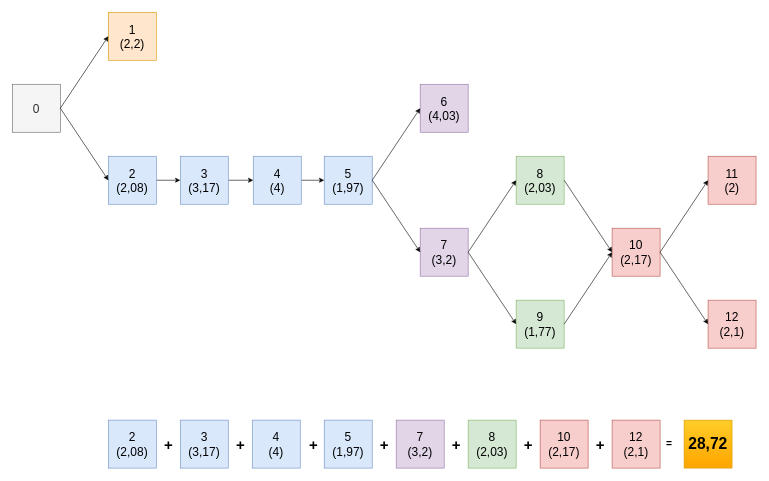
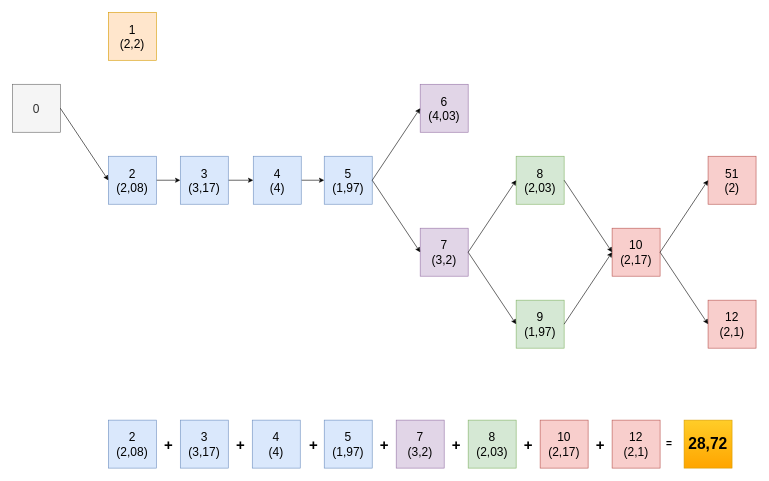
  <mxCell id="0" />
  <mxCell id="1" parent="0" />
  <mxCell id="2" style="edgeStyle=orthogonalEdgeStyle;rounded=0;orthogonalLoop=1;jettySize=auto;html=1;exitX=1;exitY=0.5;exitDx=0;exitDy=0;entryX=0;entryY=0.5;entryDx=0;entryDy=0;" parent="1" source="3" target="10" edge="1"><mxGeometry relative="1" as="geometry" /></mxCell>
  <mxCell id="3" value="&lt;font style=&quot;font-size: 20px;&quot;&gt;3&lt;br&gt;(3,17)&lt;/font&gt;" style="rounded=0;whiteSpace=wrap;html=1;fillColor=#dae8fc;strokeColor=#6c8ebf;" parent="1" vertex="1"><mxGeometry x="300" y="260" width="80" height="80" as="geometry" /></mxCell>
  <mxCell id="4" style="edgeStyle=orthogonalEdgeStyle;rounded=0;orthogonalLoop=1;jettySize=auto;html=1;exitX=1;exitY=0.5;exitDx=0;exitDy=0;entryX=0;entryY=0.5;entryDx=0;entryDy=0;" parent="1" source="5" target="3" edge="1"><mxGeometry relative="1" as="geometry" /></mxCell>
  <mxCell id="5" value="&lt;font style=&quot;font-size: 20px;&quot;&gt;2&lt;br&gt;(2,08)&lt;/font&gt;" style="rounded=0;whiteSpace=wrap;html=1;fillColor=#dae8fc;strokeColor=#6c8ebf;" parent="1" vertex="1"><mxGeometry x="180" y="260" width="80" height="80" as="geometry" /></mxCell>
  <mxCell id="6" value="&lt;font style=&quot;font-size: 20px;&quot;&gt;1&lt;br&gt;(2,2)&lt;br&gt;&lt;/font&gt;" style="rounded=0;whiteSpace=wrap;html=1;fillColor=#ffe6cc;strokeColor=#d79b00;" parent="1" vertex="1"><mxGeometry x="180" y="20" width="80" height="80" as="geometry" /></mxCell>
  <mxCell id="7" value="&lt;font style=&quot;font-size: 20px;&quot;&gt;6&lt;br&gt;(4,03)&lt;/font&gt;" style="rounded=0;whiteSpace=wrap;html=1;fillColor=#e1d5e7;strokeColor=#9673a6;" parent="1" vertex="1"><mxGeometry x="700" y="140" width="80" height="80" as="geometry" /></mxCell>
  <mxCell id="8" value="&lt;font style=&quot;font-size: 20px;&quot;&gt;0&lt;/font&gt;" style="rounded=0;whiteSpace=wrap;html=1;fillColor=#f5f5f5;fontColor=#333333;strokeColor=#666666;" parent="1" vertex="1"><mxGeometry x="20" y="140" width="80" height="80" as="geometry" /></mxCell>
  <mxCell id="9" style="edgeStyle=orthogonalEdgeStyle;rounded=0;orthogonalLoop=1;jettySize=auto;html=1;exitX=1;exitY=0.5;exitDx=0;exitDy=0;entryX=0;entryY=0.5;entryDx=0;entryDy=0;" parent="1" source="10" target="11" edge="1"><mxGeometry relative="1" as="geometry" /></mxCell>
  <mxCell id="10" value="&lt;font style=&quot;font-size: 20px;&quot;&gt;4&lt;br&gt;(4)&lt;/font&gt;" style="rounded=0;whiteSpace=wrap;html=1;fillColor=#dae8fc;strokeColor=#6c8ebf;" parent="1" vertex="1"><mxGeometry x="421.67" y="260" width="80" height="80" as="geometry" /></mxCell>
  <mxCell id="11" value="&lt;font style=&quot;font-size: 20px;&quot;&gt;5&lt;br&gt;(1,97)&lt;/font&gt;" style="rounded=0;whiteSpace=wrap;html=1;fillColor=#dae8fc;strokeColor=#6c8ebf;" parent="1" vertex="1"><mxGeometry x="540" y="260" width="80" height="80" as="geometry" /></mxCell>
  <mxCell id="12" value="&lt;font style=&quot;font-size: 20px;&quot;&gt;7&lt;br&gt;(3,2)&lt;/font&gt;" style="rounded=0;whiteSpace=wrap;html=1;fillColor=#e1d5e7;strokeColor=#9673a6;" parent="1" vertex="1"><mxGeometry x="700" y="380" width="80" height="80" as="geometry" /></mxCell>
  <mxCell id="13" value="&lt;font style=&quot;font-size: 20px;&quot;&gt;8&lt;br&gt;(2,03)&lt;/font&gt;" style="rounded=0;whiteSpace=wrap;html=1;fillColor=#d5e8d4;strokeColor=#82b366;" parent="1" vertex="1"><mxGeometry x="860" y="260" width="80" height="80" as="geometry" /></mxCell>
  <mxCell id="14" value="&lt;font style=&quot;font-size: 20px;&quot;&gt;10&lt;br&gt;(2,17)&lt;/font&gt;" style="rounded=0;whiteSpace=wrap;html=1;fillColor=#f8cecc;strokeColor=#b85450;" parent="1" vertex="1"><mxGeometry x="1020" y="380" width="80" height="80" as="geometry" /></mxCell>
- <mxCell id="15" value="&lt;font style=&quot;font-size: 20px;&quot;&gt;9&lt;br&gt;(1,77)&lt;/font&gt;" style="rounded=0;whiteSpace=wrap;html=1;fillColor=#d5e8d4;strokeColor=#82b366;" parent="1" vertex="1"><mxGeometry x="860" y="500" width="80" height="80" as="geometry" /></mxCell>
+ <mxCell id="15" value="&lt;font style=&quot;font-size: 20px;&quot;&gt;9&lt;br&gt;(1,97)&lt;/font&gt;" style="rounded=0;whiteSpace=wrap;html=1;fillColor=#d5e8d4;strokeColor=#82b366;" parent="1" vertex="1"><mxGeometry x="860" y="500" width="80" height="80" as="geometry" /></mxCell>
  <mxCell id="16" value="&lt;font style=&quot;font-size: 20px;&quot;&gt;12&lt;br&gt;(2,1)&lt;/font&gt;" style="rounded=0;whiteSpace=wrap;html=1;fillColor=#f8cecc;strokeColor=#b85450;" parent="1" vertex="1"><mxGeometry x="1180" y="500" width="80" height="80" as="geometry" /></mxCell>
- <mxCell id="17" value="&lt;font style=&quot;font-size: 20px;&quot;&gt;11&lt;br&gt;(2)&lt;/font&gt;" style="rounded=0;whiteSpace=wrap;html=1;fillColor=#f8cecc;strokeColor=#b85450;" parent="1" vertex="1"><mxGeometry x="1180" y="260" width="80" height="80" as="geometry" /></mxCell>
- <mxCell id="18" value="" style="endArrow=classic;html=1;rounded=0;entryX=0;entryY=0.5;entryDx=0;entryDy=0;exitX=1;exitY=0.5;exitDx=0;exitDy=0;" parent="1" source="8" target="6" edge="1"><mxGeometry width="50" height="50" relative="1" as="geometry"><mxPoint x="140" y="180" as="sourcePoint" /><mxPoint x="190" y="130" as="targetPoint" /></mxGeometry></mxCell>
+ <mxCell id="17" value="&lt;font style=&quot;font-size: 20px;&quot;&gt;51&lt;br&gt;(2)&lt;/font&gt;" style="rounded=0;whiteSpace=wrap;html=1;fillColor=#f8cecc;strokeColor=#b85450;" parent="1" vertex="1"><mxGeometry x="1180" y="260" width="80" height="80" as="geometry" /></mxCell>
  <mxCell id="19" value="" style="endArrow=classic;html=1;rounded=0;entryX=0;entryY=0.5;entryDx=0;entryDy=0;" parent="1" target="5" edge="1"><mxGeometry width="50" height="50" relative="1" as="geometry"><mxPoint x="100" y="180" as="sourcePoint" /><mxPoint x="190" y="70" as="targetPoint" /></mxGeometry></mxCell>
  <mxCell id="20" value="" style="endArrow=classic;html=1;rounded=0;entryX=0;entryY=0.5;entryDx=0;entryDy=0;" parent="1" target="7" edge="1"><mxGeometry width="50" height="50" relative="1" as="geometry"><mxPoint x="620" y="300" as="sourcePoint" /><mxPoint x="670" y="250" as="targetPoint" /></mxGeometry></mxCell>
  <mxCell id="21" value="" style="endArrow=classic;html=1;rounded=0;entryX=0;entryY=0.5;entryDx=0;entryDy=0;" parent="1" target="12" edge="1"><mxGeometry width="50" height="50" relative="1" as="geometry"><mxPoint x="620" y="300" as="sourcePoint" /><mxPoint x="710" y="190" as="targetPoint" /></mxGeometry></mxCell>
  <mxCell id="22" value="" style="endArrow=classic;html=1;rounded=0;entryX=0;entryY=0.5;entryDx=0;entryDy=0;exitX=1;exitY=0.5;exitDx=0;exitDy=0;" parent="1" source="13" target="14" edge="1"><mxGeometry width="50" height="50" relative="1" as="geometry"><mxPoint x="930" y="280" as="sourcePoint" /><mxPoint x="980" y="230" as="targetPoint" /></mxGeometry></mxCell>
  <mxCell id="23" value="" style="endArrow=classic;html=1;rounded=0;entryX=0;entryY=0.5;entryDx=0;entryDy=0;exitX=1;exitY=0.5;exitDx=0;exitDy=0;" parent="1" source="15" target="14" edge="1"><mxGeometry width="50" height="50" relative="1" as="geometry"><mxPoint x="930" y="520" as="sourcePoint" /><mxPoint x="980" y="470" as="targetPoint" /></mxGeometry></mxCell>
  <mxCell id="24" value="" style="endArrow=classic;html=1;rounded=0;entryX=0;entryY=0.5;entryDx=0;entryDy=0;exitX=1;exitY=0.5;exitDx=0;exitDy=0;" parent="1" source="14" target="17" edge="1"><mxGeometry width="50" height="50" relative="1" as="geometry"><mxPoint x="1090" y="400" as="sourcePoint" /><mxPoint x="1140" y="350" as="targetPoint" /></mxGeometry></mxCell>
  <mxCell id="25" value="" style="endArrow=classic;html=1;rounded=0;entryX=0;entryY=0.5;entryDx=0;entryDy=0;exitX=1;exitY=0.5;exitDx=0;exitDy=0;" parent="1" source="14" target="16" edge="1"><mxGeometry width="50" height="50" relative="1" as="geometry"><mxPoint x="1090" y="400" as="sourcePoint" /><mxPoint x="1140" y="350" as="targetPoint" /></mxGeometry></mxCell>
  <mxCell id="26" value="" style="endArrow=classic;html=1;rounded=0;exitX=1;exitY=0.5;exitDx=0;exitDy=0;entryX=0;entryY=0.5;entryDx=0;entryDy=0;" parent="1" source="12" target="13" edge="1"><mxGeometry width="50" height="50" relative="1" as="geometry"><mxPoint x="670" y="470" as="sourcePoint" /><mxPoint x="750" y="320" as="targetPoint" /></mxGeometry></mxCell>
  <mxCell id="27" value="" style="endArrow=classic;html=1;rounded=0;exitX=1;exitY=0.5;exitDx=0;exitDy=0;entryX=0;entryY=0.5;entryDx=0;entryDy=0;" parent="1" source="12" target="15" edge="1"><mxGeometry width="50" height="50" relative="1" as="geometry"><mxPoint x="790" y="430" as="sourcePoint" /><mxPoint x="870" y="310" as="targetPoint" /></mxGeometry></mxCell>
  <mxCell id="28" value="&lt;font style=&quot;font-size: 20px;&quot;&gt;2&lt;br&gt;(2,08)&lt;/font&gt;" style="rounded=0;whiteSpace=wrap;html=1;fillColor=#dae8fc;strokeColor=#6c8ebf;" vertex="1" parent="1"><mxGeometry x="180" y="700" width="80" height="80" as="geometry" /></mxCell>
  <mxCell id="29" value="&lt;font style=&quot;font-size: 20px;&quot;&gt;3&lt;br&gt;(3,17)&lt;/font&gt;" style="rounded=0;whiteSpace=wrap;html=1;fillColor=#dae8fc;strokeColor=#6c8ebf;" vertex="1" parent="1"><mxGeometry x="300" y="700" width="80" height="80" as="geometry" /></mxCell>
  <mxCell id="30" value="&lt;font style=&quot;font-size: 20px;&quot;&gt;4&lt;br&gt;(4)&lt;/font&gt;" style="rounded=0;whiteSpace=wrap;html=1;fillColor=#dae8fc;strokeColor=#6c8ebf;" vertex="1" parent="1"><mxGeometry x="420" y="700" width="80" height="80" as="geometry" /></mxCell>
  <mxCell id="31" value="&lt;font style=&quot;font-size: 20px;&quot;&gt;5&lt;br&gt;(1,97)&lt;/font&gt;" style="rounded=0;whiteSpace=wrap;html=1;fillColor=#dae8fc;strokeColor=#6c8ebf;" vertex="1" parent="1"><mxGeometry x="540" y="700" width="80" height="80" as="geometry" /></mxCell>
  <mxCell id="32" value="&lt;font style=&quot;font-size: 20px;&quot;&gt;7&lt;br&gt;(3,2)&lt;/font&gt;" style="rounded=0;whiteSpace=wrap;html=1;fillColor=#e1d5e7;strokeColor=#9673a6;" vertex="1" parent="1"><mxGeometry x="660" y="700" width="80" height="80" as="geometry" /></mxCell>
  <mxCell id="33" value="&lt;font style=&quot;font-size: 20px;&quot;&gt;8&lt;br&gt;(2,03)&lt;/font&gt;" style="rounded=0;whiteSpace=wrap;html=1;fillColor=#d5e8d4;strokeColor=#82b366;" vertex="1" parent="1"><mxGeometry x="780" y="700" width="80" height="80" as="geometry" /></mxCell>
  <mxCell id="34" value="&lt;font style=&quot;font-size: 20px;&quot;&gt;10&lt;br&gt;(2,17)&lt;/font&gt;" style="rounded=0;whiteSpace=wrap;html=1;fillColor=#f8cecc;strokeColor=#b85450;" vertex="1" parent="1"><mxGeometry x="900" y="700" width="80" height="80" as="geometry" /></mxCell>
  <mxCell id="35" value="&lt;font style=&quot;font-size: 20px;&quot;&gt;12&lt;br&gt;(2,1)&lt;/font&gt;" style="rounded=0;whiteSpace=wrap;html=1;fillColor=#f8cecc;strokeColor=#b85450;" vertex="1" parent="1"><mxGeometry x="1020" y="700" width="80" height="80" as="geometry" /></mxCell>
  <mxCell id="36" value="&lt;font style=&quot;font-size: 25px;&quot;&gt;&lt;b&gt;+&lt;/b&gt;&lt;/font&gt;" style="text;html=1;align=center;verticalAlign=middle;resizable=0;points=[];autosize=1;strokeColor=none;fillColor=none;" vertex="1" parent="1"><mxGeometry x="260" y="720" width="40" height="40" as="geometry" /></mxCell>
  <mxCell id="37" value="&lt;font style=&quot;font-size: 25px;&quot;&gt;&lt;b&gt;+&lt;/b&gt;&lt;/font&gt;" style="text;html=1;align=center;verticalAlign=middle;resizable=0;points=[];autosize=1;strokeColor=none;fillColor=none;" vertex="1" parent="1"><mxGeometry y="720" width="40" height="40" as="geometry" x="740" /></mxCell>
  <mxCell id="38" value="&lt;font style=&quot;font-size: 25px;&quot;&gt;&lt;b&gt;+&lt;/b&gt;&lt;/font&gt;" style="text;html=1;align=center;verticalAlign=middle;resizable=0;points=[];autosize=1;strokeColor=none;fillColor=none;" vertex="1" parent="1"><mxGeometry x="620" y="720" width="40" height="40" as="geometry" /></mxCell>
  <mxCell id="39" value="&lt;font style=&quot;font-size: 25px;&quot;&gt;&lt;b&gt;+&lt;/b&gt;&lt;/font&gt;" style="text;html=1;align=center;verticalAlign=middle;resizable=0;points=[];autosize=1;strokeColor=none;fillColor=none;" vertex="1" parent="1"><mxGeometry x="501.67" y="720" width="40" height="40" as="geometry" /></mxCell>
  <mxCell id="40" value="&lt;font style=&quot;font-size: 25px;&quot;&gt;&lt;b&gt;+&lt;/b&gt;&lt;/font&gt;" style="text;html=1;align=center;verticalAlign=middle;resizable=0;points=[];autosize=1;strokeColor=none;fillColor=none;" vertex="1" parent="1"><mxGeometry x="380" y="720" width="40" height="40" as="geometry" /></mxCell>
  <mxCell id="41" value="&lt;font style=&quot;font-size: 25px;&quot;&gt;&lt;b&gt;+&lt;/b&gt;&lt;/font&gt;" style="text;html=1;align=center;verticalAlign=middle;resizable=0;points=[];autosize=1;strokeColor=none;fillColor=none;" vertex="1" parent="1"><mxGeometry x="980" y="720" width="40" height="40" as="geometry" /></mxCell>
  <mxCell id="42" value="&lt;font style=&quot;font-size: 25px;&quot;&gt;&lt;b&gt;+&lt;/b&gt;&lt;/font&gt;" style="text;html=1;align=center;verticalAlign=middle;resizable=0;points=[];autosize=1;strokeColor=none;fillColor=none;" vertex="1" parent="1"><mxGeometry x="860" y="720" width="40" height="40" as="geometry" /></mxCell>
  <mxCell id="43" value="&lt;font style=&quot;font-size: 17px;&quot;&gt;&lt;b&gt;=&lt;/b&gt;&lt;/font&gt;" style="text;html=1;align=center;verticalAlign=middle;resizable=0;points=[];autosize=1;strokeColor=none;fillColor=none;" vertex="1" parent="1"><mxGeometry x="1100" y="725" width="30" height="30" as="geometry" /></mxCell>
  <mxCell id="44" value="&lt;font style=&quot;font-size: 26px;&quot;&gt;&lt;b&gt;28,72&lt;/b&gt;&lt;/font&gt;" style="rounded=0;whiteSpace=wrap;html=1;fillColor=#ffcd28;strokeColor=#d79b00;gradientColor=#ffa500;" vertex="1" parent="1"><mxGeometry x="1140" y="700" width="80" height="80" as="geometry" /></mxCell>
